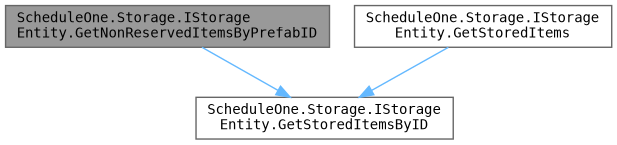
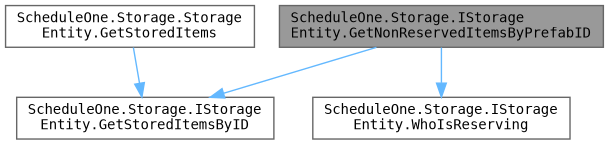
  digraph {
    fontname="DejaVu Sans Mono"
    rankdir=TB
    node [color=grey40 fillcolor=white fontname="DejaVu Sans Mono" fontsize=10 shape=box style=filled]
    edge [color=steelblue1 fontname="DejaVu Sans Mono" fontsize=10 labelfontname=Helvetica labelfontsize=10 style=solid]
    n1 [color=gray40 fillcolor=grey60 fontcolor=black height=0.2 label="ScheduleOne.Storage.IStorage\lEntity.GetNonReservedItemsByPrefabID" width=0.4]
    n2 [height=0.2 label="ScheduleOne.Storage.IStorage\lEntity.GetStoredItemsByID" width=0.4]
-   n4 [height=0.2 label="ScheduleOne.Storage.IStorage\lEntity.GetStoredItems" width=0.4]
+   n3 [height=0.2 label="ScheduleOne.Storage.IStorage\lEntity.WhoIsReserving" width=0.4]
+   n4 [height=0.2 label="ScheduleOne.Storage.Storage\lEntity.GetStoredItems" width=0.4]
    n1 -> n2
+   n1 -> n3
    n4 -> n2
  }
